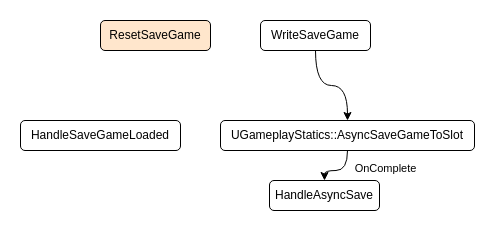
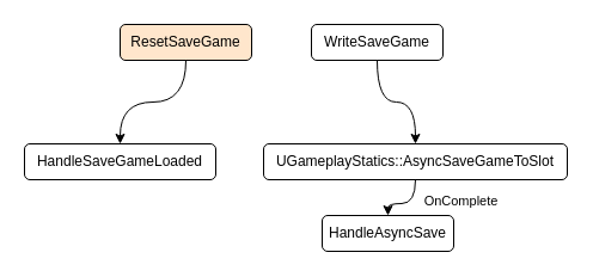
  <mxCell id="0" />
  <mxCell id="1" parent="0" />
+ <mxCell id="2" value="" style="edgeStyle=orthogonalEdgeStyle;rounded=0;orthogonalLoop=1;jettySize=auto;html=1;curved=1;" edge="1" parent="1" source="3" target="4"><mxGeometry relative="1" as="geometry" /></mxCell>
  <mxCell id="3" value="ResetSaveGame" style="rounded=1;whiteSpace=wrap;html=1;fillColor=#ffe6cc;" vertex="1" parent="1"><mxGeometry x="100" y="20" width="110" height="30" as="geometry" /></mxCell>
  <mxCell id="4" value="HandleSaveGameLoaded" style="rounded=1;whiteSpace=wrap;html=1;" vertex="1" parent="1"><mxGeometry x="20" y="120" width="160" height="30" as="geometry" /></mxCell>
  <mxCell id="5" value="HandleAsyncSave" style="rounded=1;whiteSpace=wrap;html=1;" vertex="1" parent="1"><mxGeometry x="269" y="180" width="110" height="30" as="geometry" /></mxCell>
  <mxCell id="6" value="" style="edgeStyle=orthogonalEdgeStyle;curved=1;rounded=0;orthogonalLoop=1;jettySize=auto;html=1;" edge="1" parent="1" source="7" target="10"><mxGeometry relative="1" as="geometry" /></mxCell>
  <mxCell id="7" value="WriteSaveGame" style="rounded=1;whiteSpace=wrap;html=1;" vertex="1" parent="1"><mxGeometry x="260" y="20" width="110" height="30" as="geometry" /></mxCell>
  <mxCell id="8" value="" style="edgeStyle=orthogonalEdgeStyle;curved=1;rounded=0;orthogonalLoop=1;jettySize=auto;html=1;" edge="1" parent="1" source="10" target="5"><mxGeometry relative="1" as="geometry" /></mxCell>
  <mxCell id="9" value="OnComplete" style="edgeLabel;html=1;align=center;verticalAlign=middle;resizable=0;points=[];" vertex="1" connectable="0" parent="8"><mxGeometry x="-0.261" y="-3" relative="1" as="geometry"><mxPoint x="37" as="offset" /></mxGeometry></mxCell>
  <mxCell id="10" value="UGameplayStatics::AsyncSaveGameToSlot" style="rounded=1;whiteSpace=wrap;html=1;" vertex="1" parent="1"><mxGeometry x="220" y="120" width="254" height="30" as="geometry" /></mxCell>
